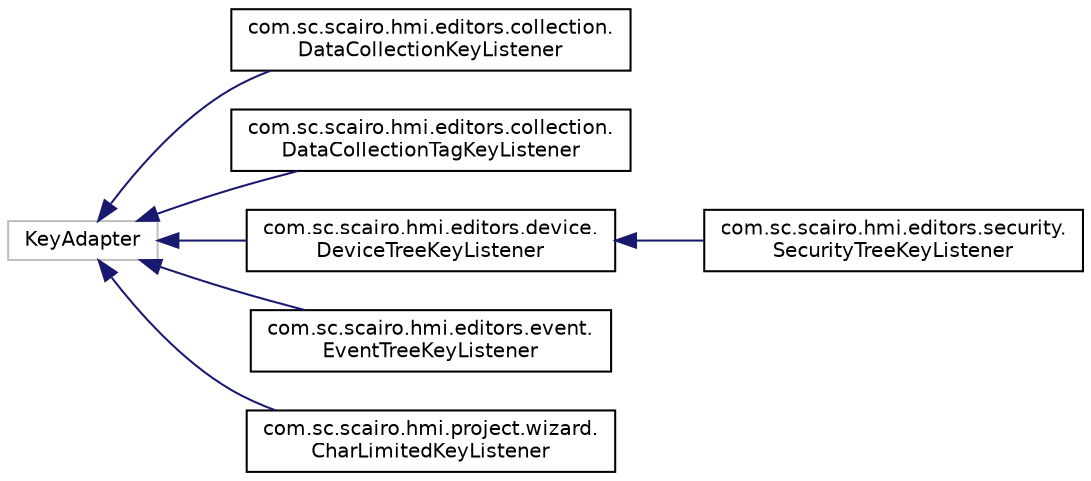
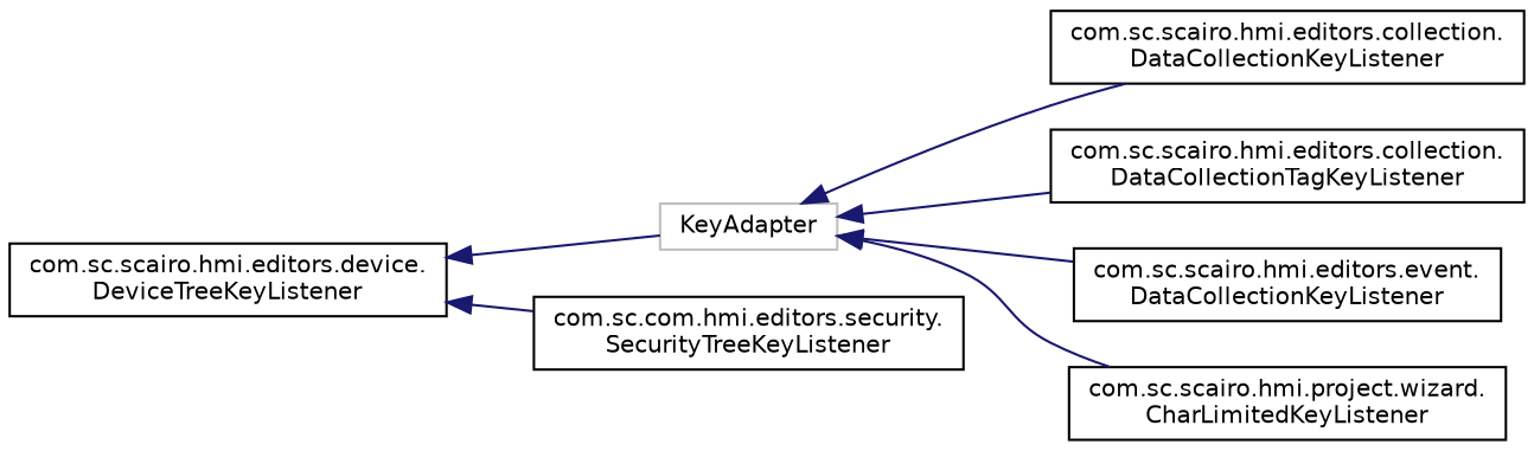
  digraph {
    rankdir=LR
    node [color=black fillcolor=white fontname=Helvetica fontsize=10 shape=record style=filled]
    edge [color=midnightblue dir=back fontname=Helvetica fontsize=10 labelfontname=Helvetica labelfontsize=10 style=solid]
    n1 [color=grey75 height=0.2 label=KeyAdapter width=0.4]
    n2 [height=0.2 label="com.sc.scairo.hmi.editors.collection.\lDataCollectionKeyListener" width=0.4]
    n3 [height=0.2 label="com.sc.scairo.hmi.editors.collection.\lDataCollectionTagKeyListener" width=0.4]
    n4 [height=0.2 label="com.sc.scairo.hmi.editors.device.\lDeviceTreeKeyListener" width=0.4]
-   n5 [height=0.2 label="com.sc.scairo.hmi.editors.event.\lEventTreeKeyListener" width=0.4]
+   n5 [height=0.2 label="com.sc.scairo.hmi.editors.event.\lDataCollectionKeyListener" width=0.4]
    n6 [height=0.2 label="com.sc.scairo.hmi.project.wizard.\lCharLimitedKeyListener" width=0.4]
-   n7 [height=0.2 label="com.sc.scairo.hmi.editors.security.\lSecurityTreeKeyListener" width=0.4]
+   n7 [height=0.2 label="com.sc.com.hmi.editors.security.\lSecurityTreeKeyListener" width=0.4]
    n1 -> n2
    n1 -> n3
-   n1 -> n4
+   n4 -> n1
    n1 -> n5
    n1 -> n6
    n4 -> n7
  }
